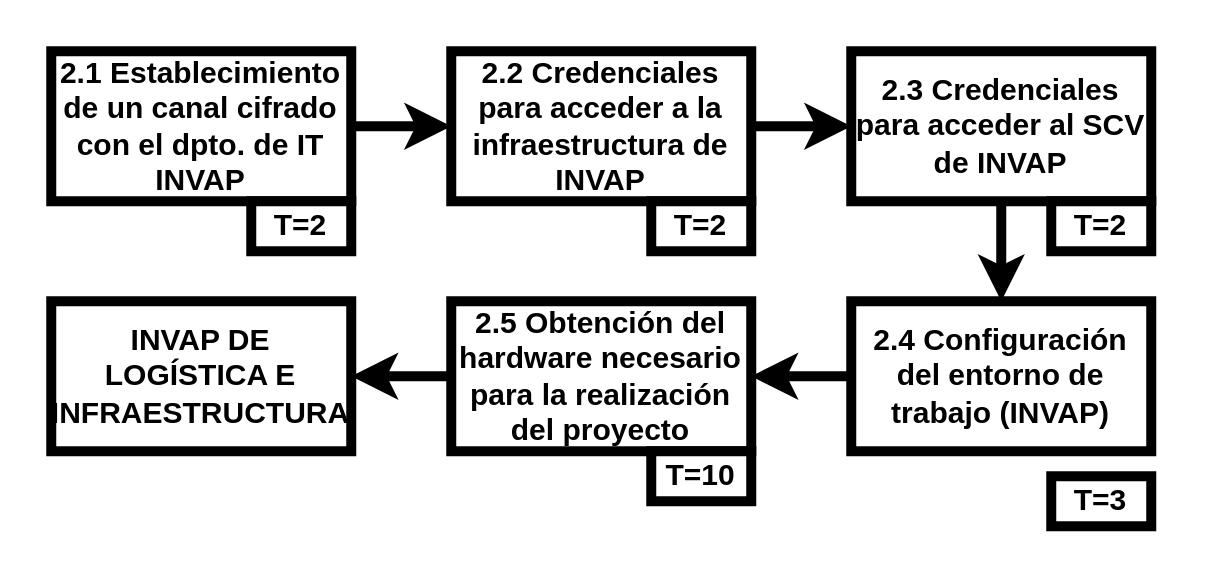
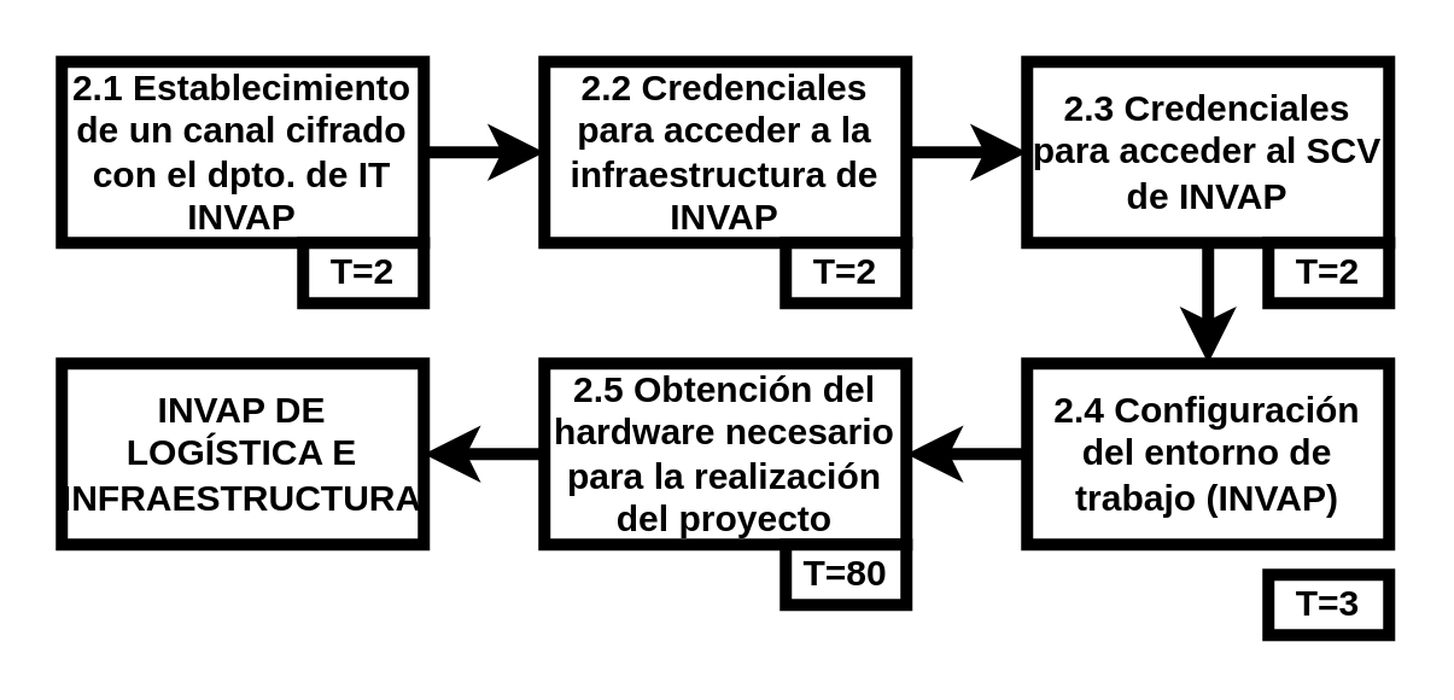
  <mxCell id="0" />
  <mxCell id="1" parent="0" />
  <mxCell id="2" style="edgeStyle=orthogonalEdgeStyle;rounded=0;orthogonalLoop=1;jettySize=auto;html=1;exitX=1;exitY=0.5;exitDx=0;exitDy=0;strokeWidth=4;" parent="1" source="3" target="5" edge="1"><mxGeometry relative="1" as="geometry" /></mxCell>
  <mxCell id="3" value="&lt;b&gt;2.1 Establecimiento de un canal cifrado con el dpto. de IT INVAP&lt;/b&gt;" style="rounded=0;whiteSpace=wrap;html=1;strokeWidth=4;" parent="1" vertex="1"><mxGeometry x="20" y="20" width="120" height="60" as="geometry" /></mxCell>
  <mxCell id="4" style="edgeStyle=orthogonalEdgeStyle;rounded=0;orthogonalLoop=1;jettySize=auto;html=1;exitX=1;exitY=0.5;exitDx=0;exitDy=0;entryX=0;entryY=0.5;entryDx=0;entryDy=0;strokeWidth=4;" parent="1" source="5" target="7" edge="1"><mxGeometry relative="1" as="geometry" /></mxCell>
  <mxCell id="5" value="&lt;b&gt;2.2 Credenciales para acceder a la infraestructura de INVAP&lt;/b&gt;" style="rounded=0;whiteSpace=wrap;html=1;strokeWidth=4;" parent="1" vertex="1"><mxGeometry x="180" y="20" width="120" height="60" as="geometry" /></mxCell>
  <mxCell id="6" style="edgeStyle=orthogonalEdgeStyle;rounded=0;orthogonalLoop=1;jettySize=auto;html=1;exitX=0.5;exitY=1;exitDx=0;exitDy=0;entryX=0.5;entryY=0;entryDx=0;entryDy=0;strokeWidth=4;" parent="1" source="7" target="9" edge="1"><mxGeometry relative="1" as="geometry" /></mxCell>
  <mxCell id="7" value="&lt;b&gt;2.3 Credenciales para acceder al SCV de INVAP&lt;/b&gt;" style="rounded=0;whiteSpace=wrap;html=1;strokeWidth=4;" parent="1" vertex="1"><mxGeometry x="340" y="20" width="120" height="60" as="geometry" /></mxCell>
  <mxCell id="8" style="edgeStyle=orthogonalEdgeStyle;rounded=0;orthogonalLoop=1;jettySize=auto;html=1;exitX=0;exitY=0.5;exitDx=0;exitDy=0;strokeWidth=4;" parent="1" source="9" target="11" edge="1"><mxGeometry relative="1" as="geometry" /></mxCell>
  <mxCell id="9" value="&lt;b&gt;2.4 Configuración del entorno de trabajo (INVAP)&lt;/b&gt;" style="rounded=0;whiteSpace=wrap;html=1;strokeWidth=4;" parent="1" vertex="1"><mxGeometry x="340" y="120" width="120" height="60" as="geometry" /></mxCell>
  <mxCell id="10" style="edgeStyle=orthogonalEdgeStyle;rounded=0;orthogonalLoop=1;jettySize=auto;html=1;exitX=0;exitY=0.5;exitDx=0;exitDy=0;entryX=1;entryY=0.5;entryDx=0;entryDy=0;strokeWidth=4;" parent="1" source="11" target="12" edge="1"><mxGeometry relative="1" as="geometry" /></mxCell>
  <mxCell id="11" value="&lt;b&gt;2.5 Obtención del hardware necesario para la realización del proyecto&lt;/b&gt;" style="rounded=0;whiteSpace=wrap;html=1;strokeWidth=4;" parent="1" vertex="1"><mxGeometry x="180" y="120" width="120" height="60" as="geometry" /></mxCell>
  <mxCell id="12" value="&lt;b&gt;INVAP DE LOGÍSTICA E INFRAESTRUCTURA&lt;/b&gt;" style="rounded=0;whiteSpace=wrap;html=1;strokeWidth=4;" parent="1" vertex="1"><mxGeometry x="20" y="120" width="120" height="60" as="geometry" /></mxCell>
  <mxCell id="13" value="&lt;b&gt;T=2&lt;/b&gt;" style="rounded=0;whiteSpace=wrap;html=1;strokeWidth=4;" parent="1" vertex="1"><mxGeometry x="100" y="80" width="40" height="20" as="geometry" /></mxCell>
  <mxCell id="14" value="&lt;b&gt;T=2&lt;/b&gt;" style="rounded=0;whiteSpace=wrap;html=1;strokeWidth=4;" parent="1" vertex="1"><mxGeometry x="260" y="80" width="40" height="20" as="geometry" /></mxCell>
  <mxCell id="15" value="&lt;b&gt;T=2&lt;/b&gt;" style="rounded=0;whiteSpace=wrap;html=1;strokeWidth=4;" parent="1" vertex="1"><mxGeometry x="420" y="80" width="40" height="20" as="geometry" /></mxCell>
- <mxCell id="16" value="&lt;b&gt;T=10&lt;/b&gt;" style="rounded=0;whiteSpace=wrap;html=1;strokeWidth=4;" parent="1" vertex="1"><mxGeometry x="260" y="180" width="40" height="20" as="geometry" /></mxCell>
+ <mxCell id="16" value="&lt;b&gt;T=80&lt;/b&gt;" style="rounded=0;whiteSpace=wrap;html=1;strokeWidth=4;" parent="1" vertex="1"><mxGeometry x="260" y="180" width="40" height="20" as="geometry" /></mxCell>
  <mxCell id="17" value="&lt;b&gt;T=3&lt;/b&gt;" style="rounded=0;whiteSpace=wrap;html=1;strokeWidth=4;" parent="1" vertex="1"><mxGeometry x="420" y="190" width="40" height="20" as="geometry" /></mxCell>
